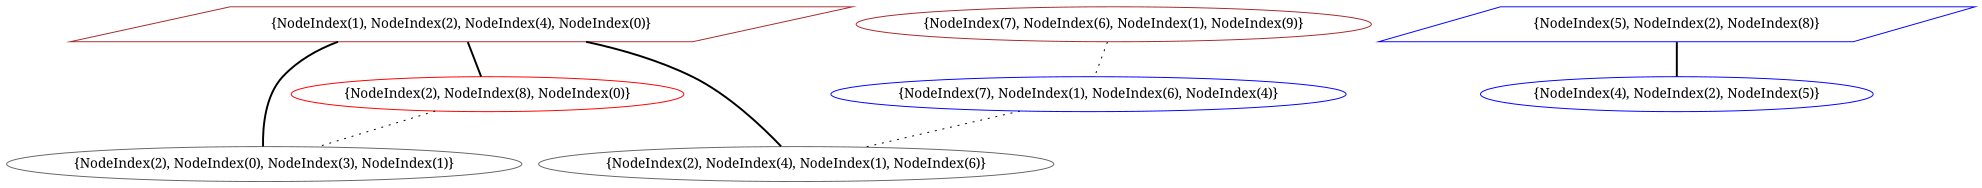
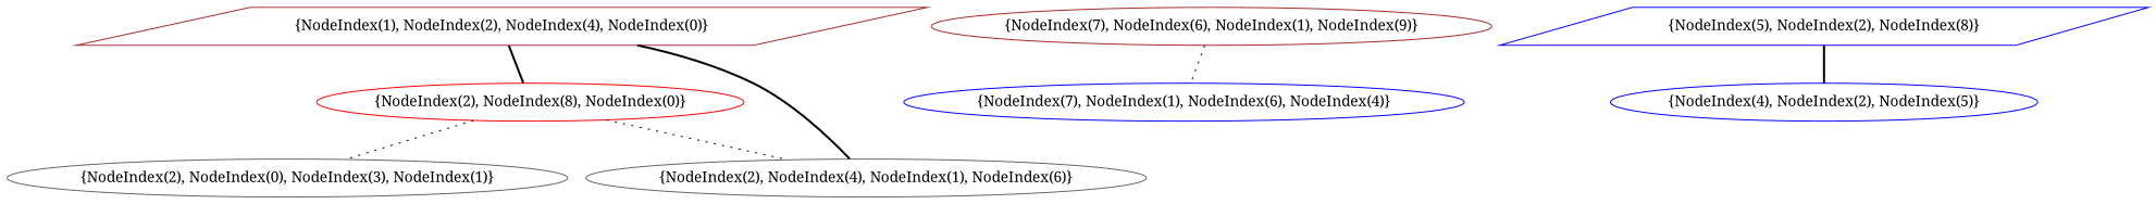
  graph {
    fontname="Noto Serif"
    node [color=blue fontname="Noto Serif" shape=ellipse]
    edge [fontname="Noto Serif" style=bold]
    n1 [color=gray40 label="{NodeIndex(2), NodeIndex(0), NodeIndex(3), NodeIndex(1)}"]
    n2 [color=brown label="{NodeIndex(1), NodeIndex(2), NodeIndex(4), NodeIndex(0)}" shape=parallelogram]
    n3 [color=red label="{NodeIndex(2), NodeIndex(8), NodeIndex(0)}"]
    n4 [color=gray40 label="{NodeIndex(2), NodeIndex(4), NodeIndex(1), NodeIndex(6)}"]
    n5 [label="{NodeIndex(4), NodeIndex(2), NodeIndex(5)}"]
    n6 [label="{NodeIndex(5), NodeIndex(2), NodeIndex(8)}" shape=parallelogram]
    n7 [label="{NodeIndex(7), NodeIndex(1), NodeIndex(6), NodeIndex(4)}"]
    n8 [color=brown label="{NodeIndex(7), NodeIndex(6), NodeIndex(1), NodeIndex(9)}"]
-   n2 -- n1
    n2 -- n3
    n3 -- n1 [style=dotted]
    n4 -- n2
    n6 -- n5
-   n7 -- n4 [style=dotted]
+   n3 -- n4 [style=dotted]
    n8 -- n7 [style=dotted]
  }
